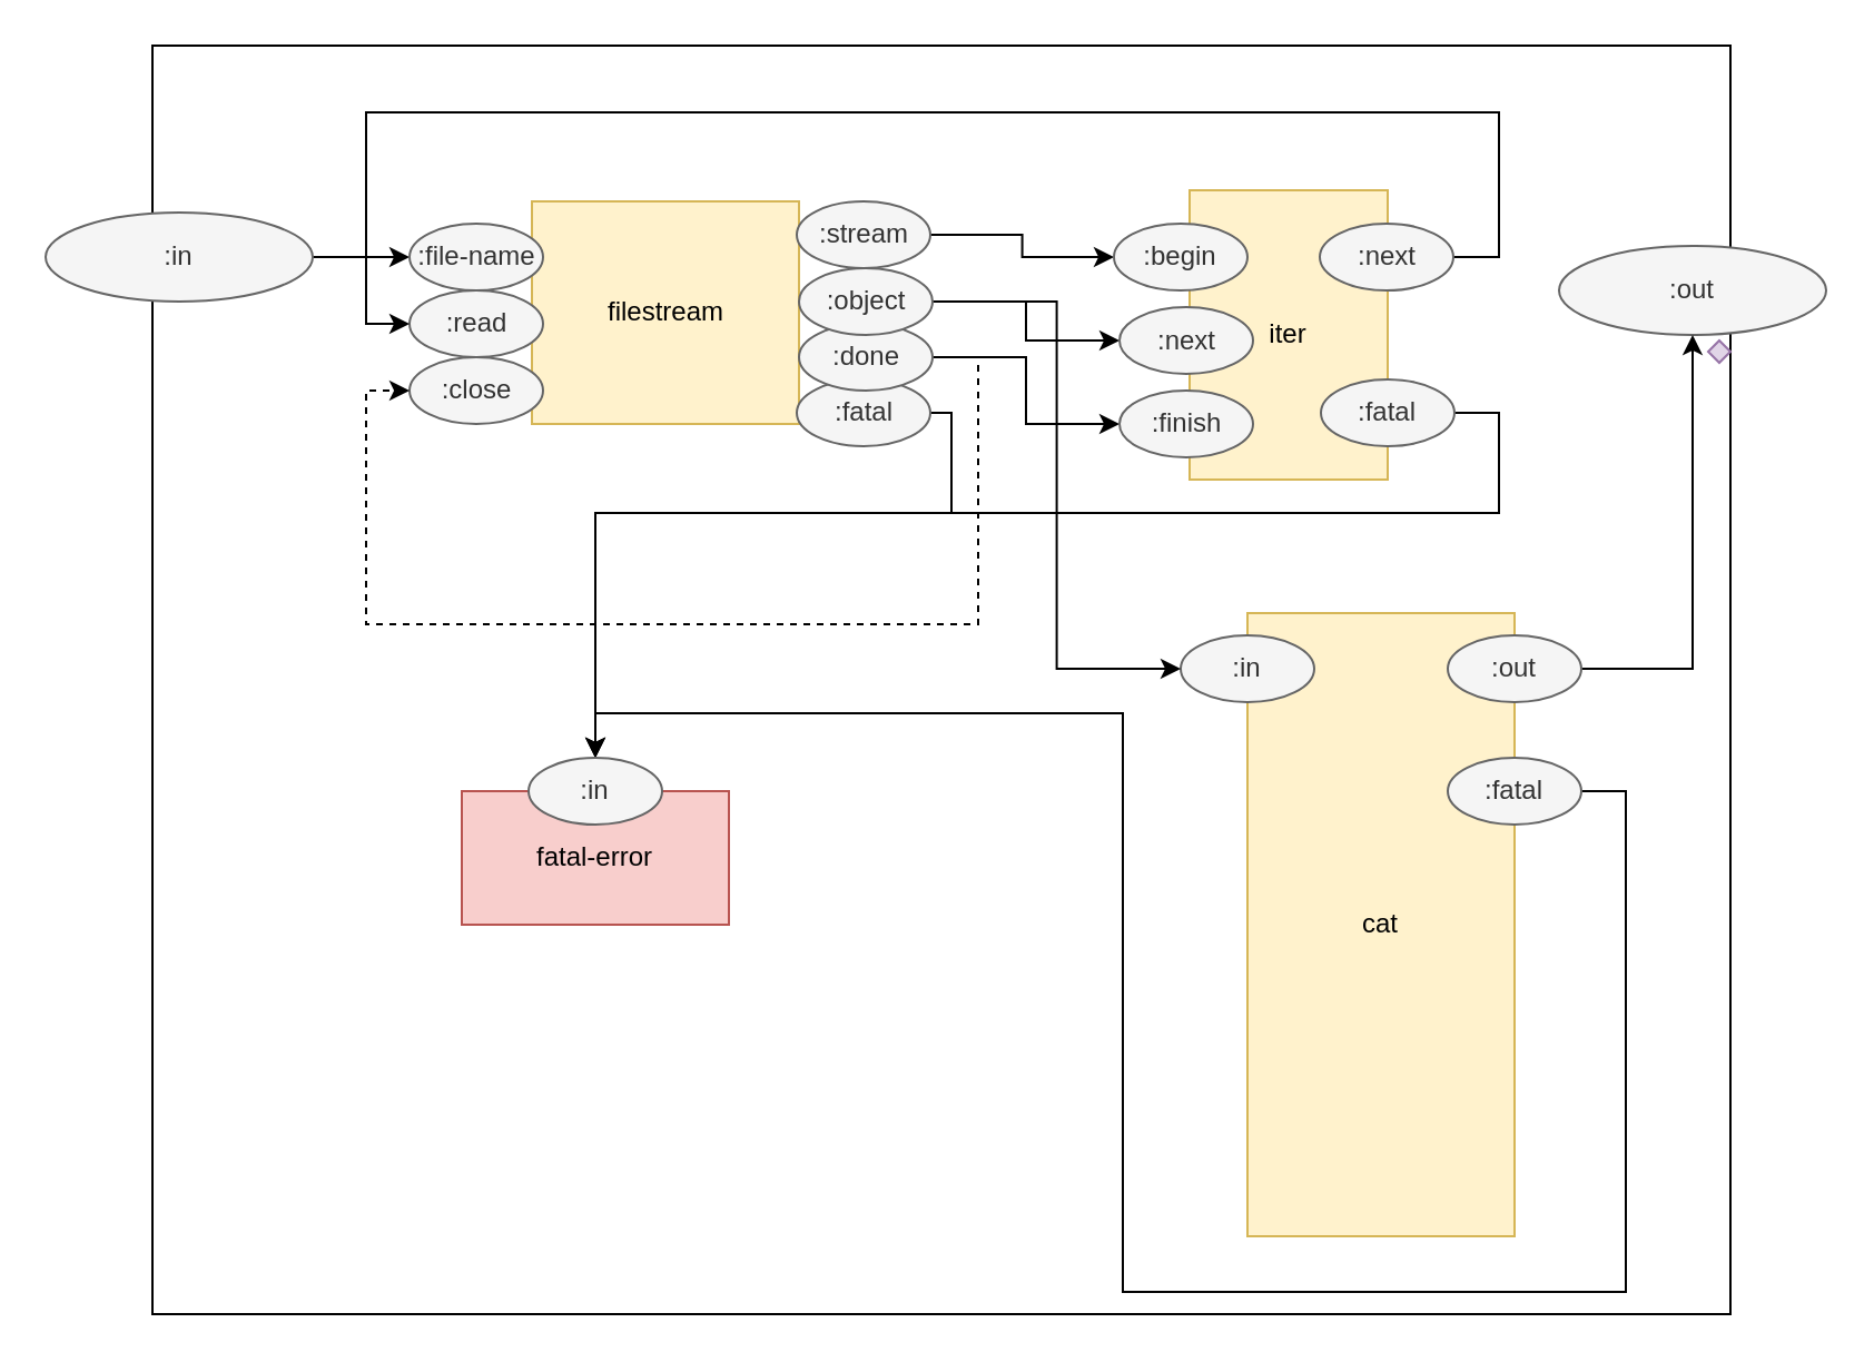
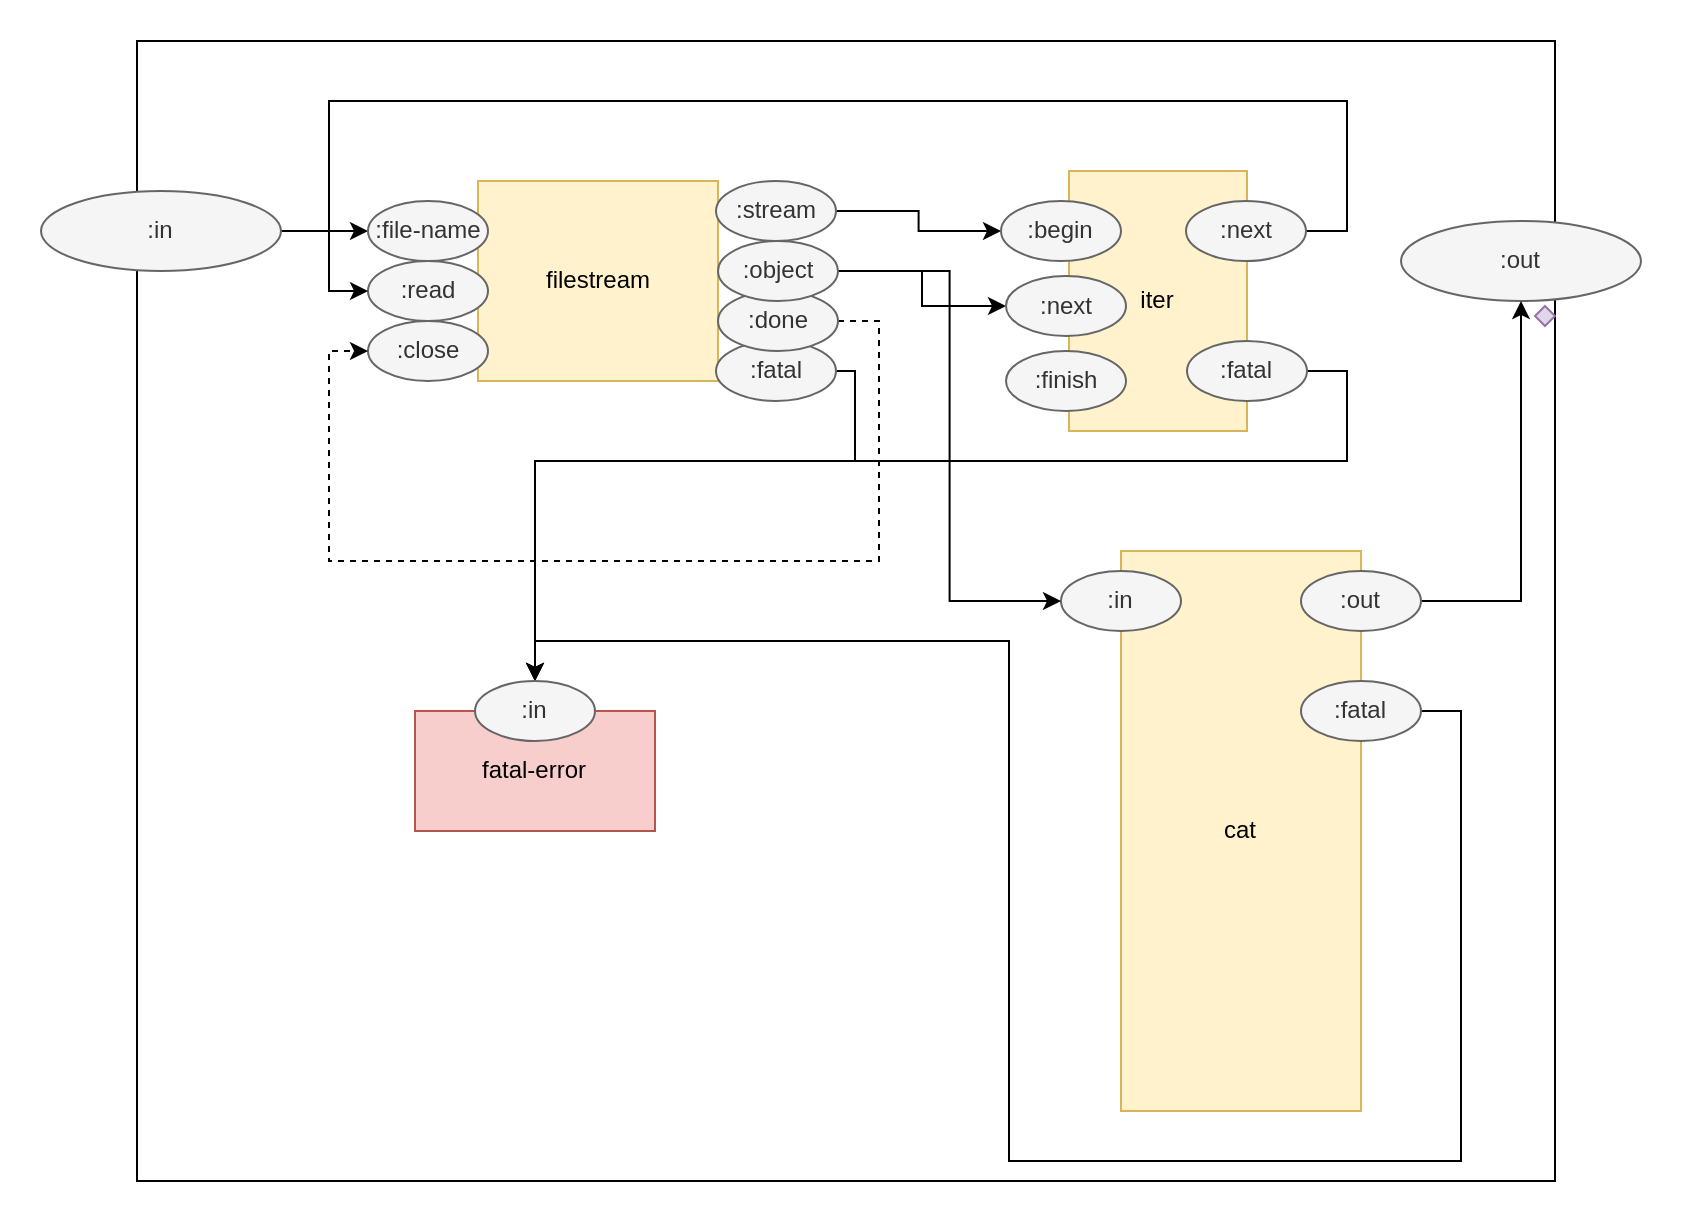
  <mxCell id="0" />
  <mxCell id="1" parent="0" />
  <mxCell id="2" value="" style="rounded=0;whiteSpace=wrap;html=1;" parent="1" vertex="1"><mxGeometry x="68" y="20" width="709" height="570" as="geometry" /></mxCell>
  <mxCell id="3" style="edgeStyle=orthogonalEdgeStyle;rounded=0;orthogonalLoop=1;jettySize=auto;html=1;exitX=1;exitY=0.5;exitDx=0;exitDy=0;entryX=0;entryY=0.5;entryDx=0;entryDy=0;" parent="1" source="4" target="15" edge="1"><mxGeometry relative="1" as="geometry" /></mxCell>
  <mxCell id="4" value=":in" style="ellipse;whiteSpace=wrap;html=1;fillColor=#f5f5f5;strokeColor=#666666;fontColor=#333333;" parent="1" vertex="1"><mxGeometry x="20" y="95" width="120" height="40" as="geometry" /></mxCell>
  <mxCell id="5" value=":out" style="ellipse;whiteSpace=wrap;html=1;fillColor=#f5f5f5;strokeColor=#666666;fontColor=#333333;" parent="1" vertex="1"><mxGeometry x="700" y="110" width="120" height="40" as="geometry" /></mxCell>
  <mxCell id="6" value="cat" style="rounded=0;whiteSpace=wrap;html=1;fillColor=#fff2cc;strokeColor=#d6b656;" parent="1" vertex="1"><mxGeometry x="560" y="275" width="120" height="280" as="geometry" /></mxCell>
  <mxCell id="7" value=":in" style="ellipse;whiteSpace=wrap;html=1;fillColor=#f5f5f5;strokeColor=#666666;fontColor=#333333;" parent="1" vertex="1"><mxGeometry x="530" y="285" width="60" height="30" as="geometry" /></mxCell>
  <mxCell id="8" style="edgeStyle=orthogonalEdgeStyle;rounded=0;orthogonalLoop=1;jettySize=auto;html=1;exitX=1;exitY=0.5;exitDx=0;exitDy=0;entryX=0.5;entryY=1;entryDx=0;entryDy=0;" parent="1" source="9" target="5" edge="1"><mxGeometry relative="1" as="geometry" /></mxCell>
  <mxCell id="9" value=":out" style="ellipse;whiteSpace=wrap;html=1;fillColor=#f5f5f5;strokeColor=#666666;fontColor=#333333;" parent="1" vertex="1"><mxGeometry x="650" y="285" width="60" height="30" as="geometry" /></mxCell>
  <mxCell id="10" value="filestream" style="rounded=0;whiteSpace=wrap;html=1;fillColor=#fff2cc;strokeColor=#d6b656;" parent="1" vertex="1"><mxGeometry x="238.5" y="90" width="120" height="100" as="geometry" /></mxCell>
  <mxCell id="11" style="edgeStyle=orthogonalEdgeStyle;rounded=0;orthogonalLoop=1;jettySize=auto;html=1;exitX=1;exitY=0.5;exitDx=0;exitDy=0;entryX=0.5;entryY=0;entryDx=0;entryDy=0;" parent="1" source="12" target="36" edge="1"><mxGeometry relative="1" as="geometry"><Array as="points"><mxPoint x="427" y="185" /><mxPoint x="427" y="230" /><mxPoint x="267" y="230" /></Array></mxGeometry></mxCell>
  <mxCell id="12" value=":fatal" style="ellipse;whiteSpace=wrap;html=1;fillColor=#f5f5f5;strokeColor=#666666;fontColor=#333333;" parent="1" vertex="1"><mxGeometry x="357.5" y="170" width="60" height="30" as="geometry" /></mxCell>
  <mxCell id="13" value=":close" style="ellipse;whiteSpace=wrap;html=1;fillColor=#f5f5f5;strokeColor=#666666;fontColor=#333333;" parent="1" vertex="1"><mxGeometry x="183.5" y="160" width="60" height="30" as="geometry" /></mxCell>
  <mxCell id="14" value=":read" style="ellipse;whiteSpace=wrap;html=1;fillColor=#f5f5f5;strokeColor=#666666;fontColor=#333333;" parent="1" vertex="1"><mxGeometry x="183.5" y="130" width="60" height="30" as="geometry" /></mxCell>
  <mxCell id="15" value=":file-name" style="ellipse;whiteSpace=wrap;html=1;fillColor=#f5f5f5;strokeColor=#666666;fontColor=#333333;" parent="1" vertex="1"><mxGeometry x="183.5" y="100" width="60" height="30" as="geometry" /></mxCell>
- <mxCell id="16" style="edgeStyle=orthogonalEdgeStyle;rounded=0;orthogonalLoop=1;jettySize=auto;html=1;exitX=1;exitY=0.5;exitDx=0;exitDy=0;" parent="1" source="18" target="29" edge="1"><mxGeometry relative="1" as="geometry" /></mxCell>
  <mxCell id="17" style="edgeStyle=orthogonalEdgeStyle;rounded=0;orthogonalLoop=1;jettySize=auto;html=1;exitX=1;exitY=0.5;exitDx=0;exitDy=0;entryX=0;entryY=0.5;entryDx=0;entryDy=0;dashed=1;" parent="1" source="18" target="13" edge="1"><mxGeometry relative="1" as="geometry"><Array as="points"><mxPoint x="439" y="160" /><mxPoint x="439" y="280" /><mxPoint x="164" y="280" /><mxPoint x="164" y="175" /></Array></mxGeometry></mxCell>
  <mxCell id="18" value=":done" style="ellipse;whiteSpace=wrap;html=1;fillColor=#f5f5f5;strokeColor=#666666;fontColor=#333333;" parent="1" vertex="1"><mxGeometry x="358.5" y="145" width="60" height="30" as="geometry" /></mxCell>
  <mxCell id="19" style="edgeStyle=orthogonalEdgeStyle;rounded=0;orthogonalLoop=1;jettySize=auto;html=1;exitX=1;exitY=0.5;exitDx=0;exitDy=0;entryX=0;entryY=0.5;entryDx=0;entryDy=0;" parent="1" source="21" target="7" edge="1"><mxGeometry relative="1" as="geometry" /></mxCell>
  <mxCell id="20" style="edgeStyle=orthogonalEdgeStyle;rounded=0;orthogonalLoop=1;jettySize=auto;html=1;exitX=1;exitY=0.5;exitDx=0;exitDy=0;entryX=0;entryY=0.5;entryDx=0;entryDy=0;" parent="1" source="21" target="28" edge="1"><mxGeometry relative="1" as="geometry" /></mxCell>
  <mxCell id="21" value=":object" style="ellipse;whiteSpace=wrap;html=1;fillColor=#f5f5f5;strokeColor=#666666;fontColor=#333333;" parent="1" vertex="1"><mxGeometry x="358.5" y="120" width="60" height="30" as="geometry" /></mxCell>
  <mxCell id="22" style="edgeStyle=orthogonalEdgeStyle;rounded=0;orthogonalLoop=1;jettySize=auto;html=1;exitX=1;exitY=0.5;exitDx=0;exitDy=0;entryX=0;entryY=0.5;entryDx=0;entryDy=0;" parent="1" source="23" target="25" edge="1"><mxGeometry relative="1" as="geometry" /></mxCell>
  <mxCell id="23" value=":stream" style="ellipse;whiteSpace=wrap;html=1;fillColor=#f5f5f5;strokeColor=#666666;fontColor=#333333;" parent="1" vertex="1"><mxGeometry x="357.5" y="90" width="60" height="30" as="geometry" /></mxCell>
  <mxCell id="24" value="iter" style="rounded=0;whiteSpace=wrap;html=1;fillColor=#fff2cc;strokeColor=#d6b656;" parent="1" vertex="1"><mxGeometry x="534" y="85" width="89" height="130" as="geometry" /></mxCell>
  <mxCell id="25" value=":begin" style="ellipse;whiteSpace=wrap;html=1;fillColor=#f5f5f5;strokeColor=#666666;fontColor=#333333;" parent="1" vertex="1"><mxGeometry x="500" y="100" width="60" height="30" as="geometry" /></mxCell>
  <mxCell id="26" style="edgeStyle=orthogonalEdgeStyle;rounded=0;orthogonalLoop=1;jettySize=auto;html=1;exitX=1;exitY=0.5;exitDx=0;exitDy=0;entryX=0;entryY=0.5;entryDx=0;entryDy=0;" parent="1" source="27" target="14" edge="1"><mxGeometry relative="1" as="geometry"><Array as="points"><mxPoint x="673" y="115" /><mxPoint x="673" y="50" /><mxPoint x="164" y="50" /><mxPoint x="164" y="145" /></Array></mxGeometry></mxCell>
  <mxCell id="27" value=":next" style="ellipse;whiteSpace=wrap;html=1;fillColor=#f5f5f5;strokeColor=#666666;fontColor=#333333;" parent="1" vertex="1"><mxGeometry x="592.5" y="100" width="60" height="30" as="geometry" /></mxCell>
  <mxCell id="28" value=":next" style="ellipse;whiteSpace=wrap;html=1;fillColor=#f5f5f5;strokeColor=#666666;fontColor=#333333;" parent="1" vertex="1"><mxGeometry x="502.5" y="137.5" width="60" height="30" as="geometry" /></mxCell>
  <mxCell id="29" value=":finish" style="ellipse;whiteSpace=wrap;html=1;fillColor=#f5f5f5;strokeColor=#666666;fontColor=#333333;" parent="1" vertex="1"><mxGeometry x="502.5" y="175" width="60" height="30" as="geometry" /></mxCell>
  <mxCell id="30" style="edgeStyle=orthogonalEdgeStyle;rounded=0;orthogonalLoop=1;jettySize=auto;html=1;exitX=1;exitY=0.5;exitDx=0;exitDy=0;entryX=0.5;entryY=0;entryDx=0;entryDy=0;" parent="1" source="31" target="36" edge="1"><mxGeometry relative="1" as="geometry"><Array as="points"><mxPoint x="673" y="185" /><mxPoint x="673" y="230" /><mxPoint x="267" y="230" /></Array></mxGeometry></mxCell>
  <mxCell id="31" value=":fatal" style="ellipse;whiteSpace=wrap;html=1;fillColor=#f5f5f5;strokeColor=#666666;fontColor=#333333;" parent="1" vertex="1"><mxGeometry x="593" y="170" width="60" height="30" as="geometry" /></mxCell>
  <mxCell id="32" style="edgeStyle=orthogonalEdgeStyle;rounded=0;orthogonalLoop=1;jettySize=auto;html=1;exitX=1;exitY=0.5;exitDx=0;exitDy=0;entryX=0.5;entryY=0;entryDx=0;entryDy=0;" parent="1" source="33" target="36" edge="1"><mxGeometry relative="1" as="geometry"><Array as="points"><mxPoint x="730" y="355" /><mxPoint x="730" y="580" /><mxPoint x="504" y="580" /><mxPoint x="504" y="320" /><mxPoint x="267" y="320" /></Array></mxGeometry></mxCell>
  <mxCell id="33" value=":fatal" style="ellipse;whiteSpace=wrap;html=1;fillColor=#f5f5f5;strokeColor=#666666;fontColor=#333333;" parent="1" vertex="1"><mxGeometry x="650" y="340" width="60" height="30" as="geometry" /></mxCell>
  <mxCell id="34" value="" style="rhombus;whiteSpace=wrap;html=1;fillColor=#e1d5e7;strokeColor=#9673a6;" parent="1" vertex="1"><mxGeometry x="767" y="152.5" width="10" height="10" as="geometry" /></mxCell>
  <mxCell id="35" value="fatal-error" style="rounded=0;whiteSpace=wrap;html=1;fillColor=#f8cecc;strokeColor=#b85450;" parent="1" vertex="1"><mxGeometry x="207" y="355" width="120" height="60" as="geometry" /></mxCell>
  <mxCell id="36" value=":in" style="ellipse;whiteSpace=wrap;html=1;fillColor=#f5f5f5;strokeColor=#666666;fontColor=#333333;" parent="1" vertex="1"><mxGeometry x="237" y="340" width="60" height="30" as="geometry" /></mxCell>
